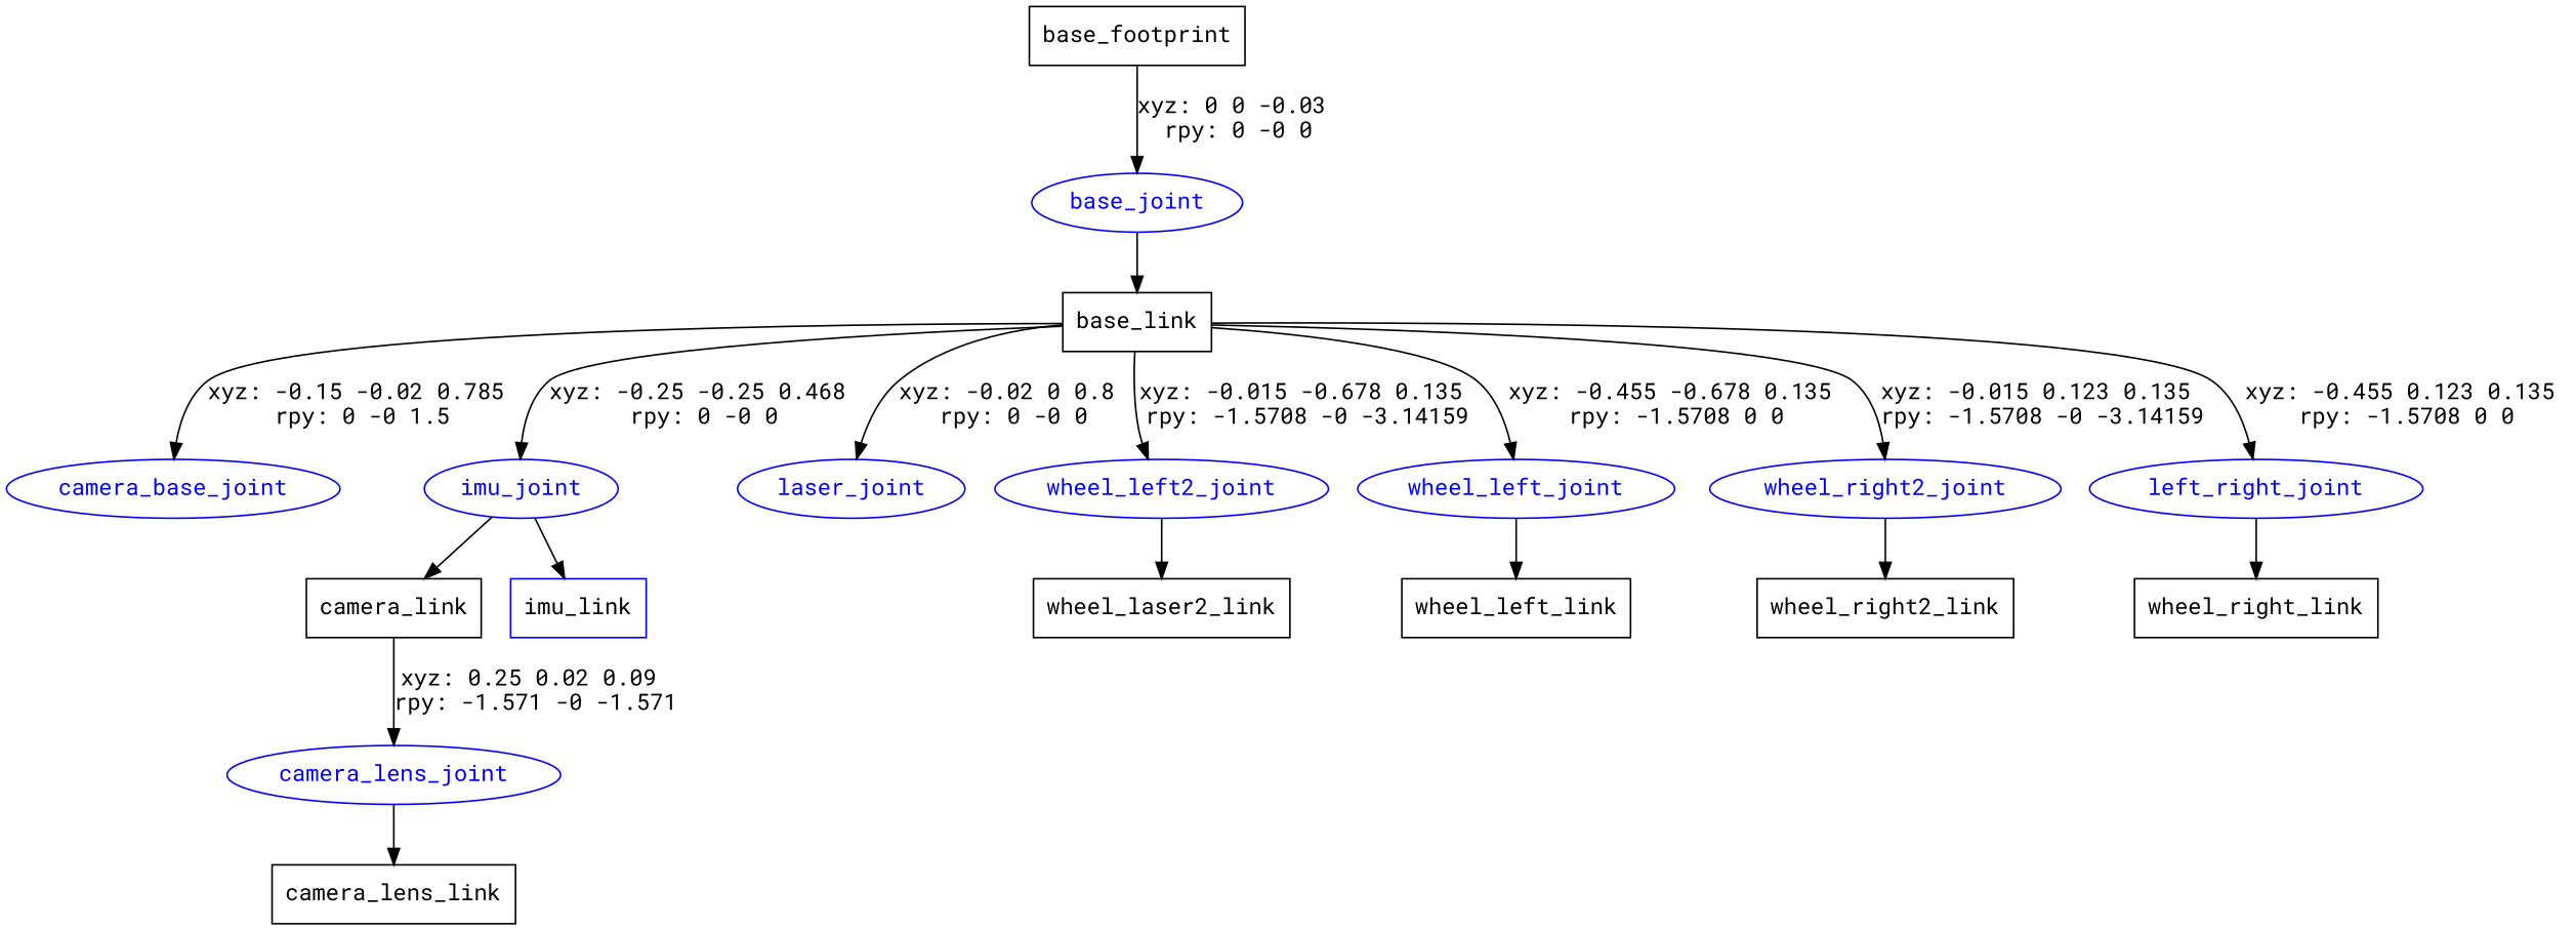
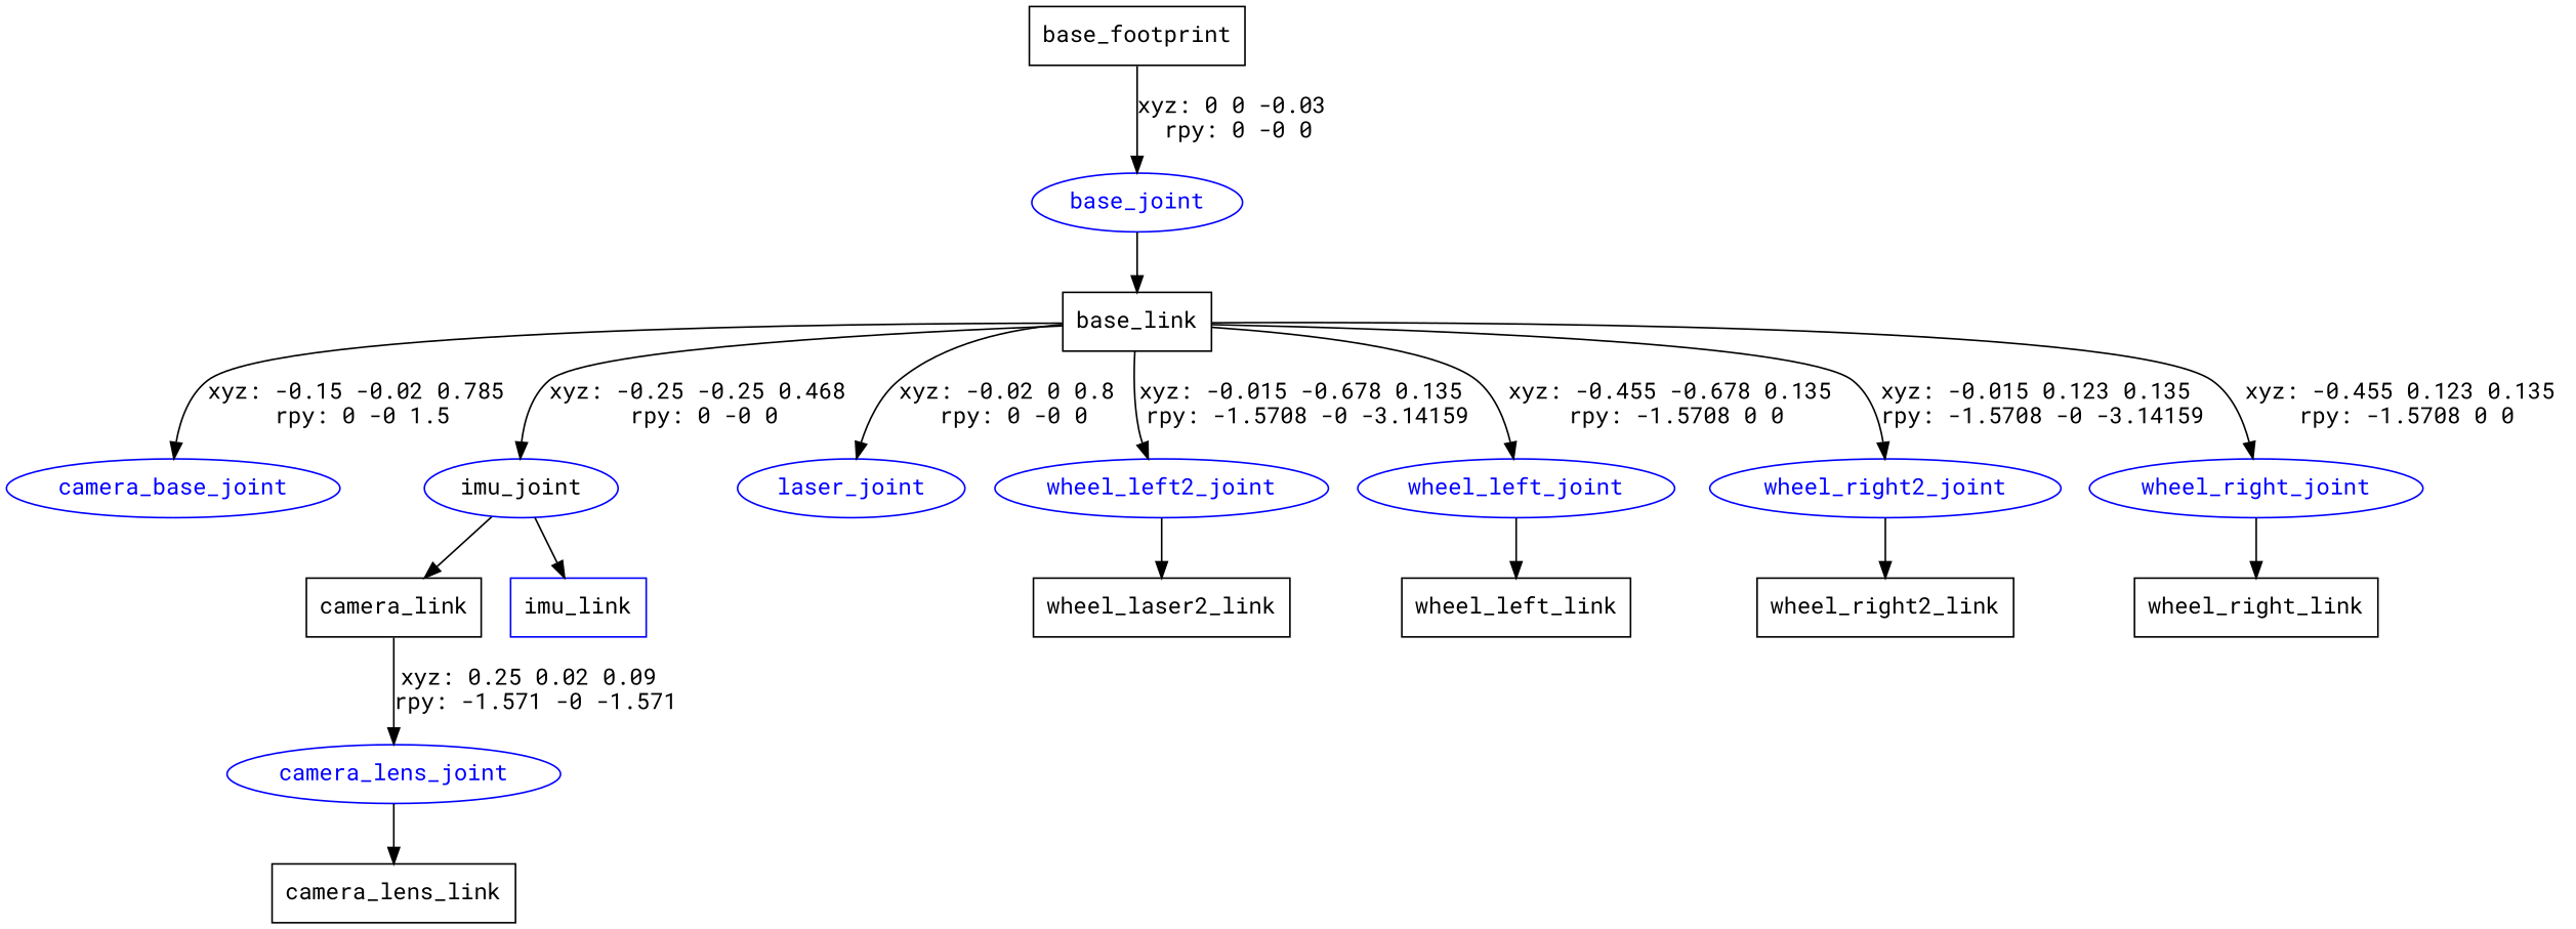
  digraph {
    fontname="Roboto Mono"
    node [fontname="Roboto Mono" shape=box color=blue]
    edge [fontname="Roboto Mono"]
    n1 [label=base_footprint color=""]
    base_joint [fontcolor=blue shape=ellipse]
    n3 [label=base_link color=""]
    camera_base_joint [fontcolor=blue shape=ellipse]
-   imu_joint [fontcolor=blue shape=ellipse]
+   imu_joint [fontcolor=black shape=ellipse]
    laser_joint [fontcolor=blue shape=ellipse]
    wheel_left2_joint [fontcolor=blue shape=ellipse]
    wheel_left_joint [fontcolor=blue shape=ellipse]
    wheel_right2_joint [fontcolor=blue shape=ellipse]
-   wheel_right_joint [fontcolor=blue shape=ellipse label=left_right_joint]
+   wheel_right_joint [fontcolor=blue shape=ellipse]
    n11 [label=camera_link color=""]
    n12 [label=imu_link]
    n13 [label=wheel_laser2_link color=""]
    n14 [label=wheel_left_link color=""]
    n15 [label=wheel_right2_link color=""]
    n16 [label=wheel_right_link color=""]
    camera_lens_joint [fontcolor=blue shape=ellipse]
    n18 [label=camera_lens_link color=""]
    n1 -> base_joint [label="xyz: 0 0 -0.03 \nrpy: 0 -0 0"]
    base_joint -> n3
    n3 -> camera_base_joint [label="xyz: -0.15 -0.02 0.785 \nrpy: 0 -0 1.5"]
    n3 -> imu_joint [label="xyz: -0.25 -0.25 0.468 \nrpy: 0 -0 0"]
    n3 -> laser_joint [label="xyz: -0.02 0 0.8 \nrpy: 0 -0 0"]
    n3 -> wheel_left2_joint [label="xyz: -0.015 -0.678 0.135 \nrpy: -1.5708 -0 -3.14159"]
    n3 -> wheel_left_joint [label="xyz: -0.455 -0.678 0.135 \nrpy: -1.5708 0 0"]
    n3 -> wheel_right2_joint [label="xyz: -0.015 0.123 0.135 \nrpy: -1.5708 -0 -3.14159"]
    n3 -> wheel_right_joint [label="xyz: -0.455 0.123 0.135 \nrpy: -1.5708 0 0"]
    imu_joint -> n11
    imu_joint -> n12
    wheel_left2_joint -> n13
    wheel_left_joint -> n14
    wheel_right2_joint -> n15
    wheel_right_joint -> n16
    n11 -> camera_lens_joint [label="xyz: 0.25 0.02 0.09 \nrpy: -1.571 -0 -1.571"]
    camera_lens_joint -> n18
  }
